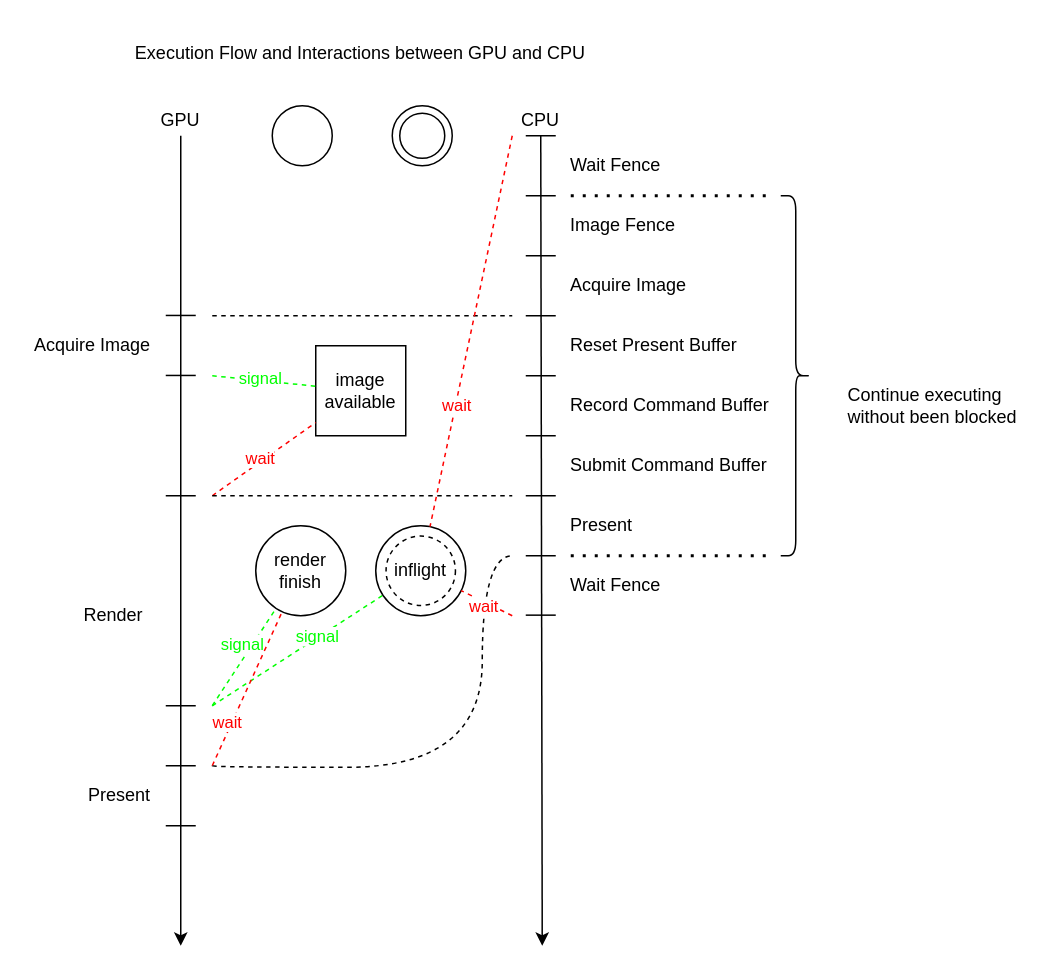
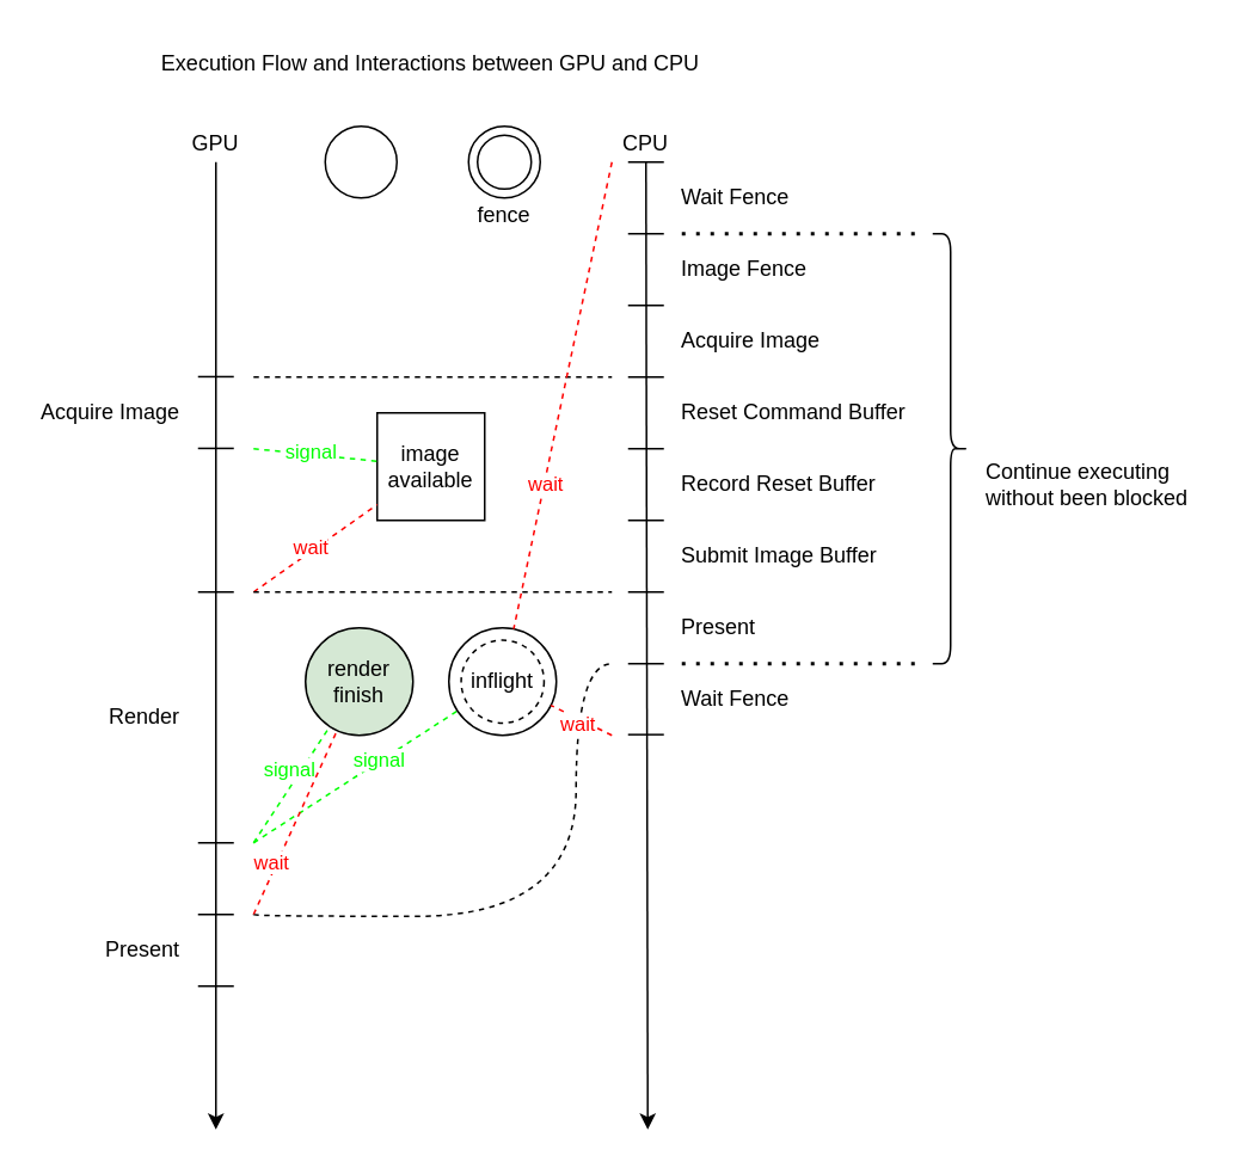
  <mxCell id="0" />
  <mxCell id="1" parent="0" />
  <mxCell id="2" value="" style="endArrow=classic;html=1;rounded=0;endFill=1;" edge="1" parent="1"><mxGeometry width="50" height="50" relative="1" as="geometry"><mxPoint x="360" y="90" as="sourcePoint" /><mxPoint x="361" y="630" as="targetPoint" /></mxGeometry></mxCell>
  <mxCell id="3" value="CPU" style="text;html=1;align=center;verticalAlign=middle;whiteSpace=wrap;rounded=0;" vertex="1" parent="1"><mxGeometry x="340" y="70" width="40" height="20" as="geometry" /></mxCell>
  <mxCell id="4" value="GPU" style="text;html=1;align=center;verticalAlign=middle;whiteSpace=wrap;rounded=0;" vertex="1" parent="1"><mxGeometry x="100" y="70" width="40" height="20" as="geometry" /></mxCell>
  <mxCell id="5" value="" style="endArrow=classic;html=1;rounded=0;endFill=1;" edge="1" parent="1"><mxGeometry width="50" height="50" relative="1" as="geometry"><mxPoint x="120" y="90" as="sourcePoint" /><mxPoint x="120" y="630" as="targetPoint" /></mxGeometry></mxCell>
  <mxCell id="6" value="" style="endArrow=none;html=1;rounded=0;" edge="1" parent="1"><mxGeometry width="50" height="50" relative="1" as="geometry"><mxPoint x="350" y="90" as="sourcePoint" /><mxPoint x="370" y="90" as="targetPoint" /></mxGeometry></mxCell>
  <mxCell id="7" value="Wait Fence" style="text;html=1;align=left;verticalAlign=middle;whiteSpace=wrap;rounded=0;spacingLeft=8;" vertex="1" parent="1"><mxGeometry x="370" y="100" width="90" height="20" as="geometry" /></mxCell>
  <mxCell id="8" value="" style="endArrow=none;html=1;rounded=0;" edge="1" parent="1"><mxGeometry width="50" height="50" relative="1" as="geometry"><mxPoint x="350" y="130" as="sourcePoint" /><mxPoint x="370" y="130" as="targetPoint" /></mxGeometry></mxCell>
  <mxCell id="9" value="Image Fence" style="text;html=1;align=left;verticalAlign=middle;whiteSpace=wrap;rounded=0;spacingLeft=8;" vertex="1" parent="1"><mxGeometry x="370" y="140" width="90" height="20" as="geometry" /></mxCell>
  <mxCell id="10" value="" style="endArrow=none;html=1;rounded=0;" edge="1" parent="1"><mxGeometry width="50" height="50" relative="1" as="geometry"><mxPoint x="350" y="170" as="sourcePoint" /><mxPoint x="370" y="170" as="targetPoint" /></mxGeometry></mxCell>
  <mxCell id="11" value="Acquire Image" style="text;html=1;align=left;verticalAlign=middle;whiteSpace=wrap;rounded=0;spacingLeft=8;" vertex="1" parent="1"><mxGeometry x="370" y="180" width="100" height="20" as="geometry" /></mxCell>
  <mxCell id="12" value="" style="endArrow=none;html=1;rounded=0;" edge="1" parent="1"><mxGeometry width="50" height="50" relative="1" as="geometry"><mxPoint x="350" y="210" as="sourcePoint" /><mxPoint x="370" y="210" as="targetPoint" /></mxGeometry></mxCell>
- <mxCell id="13" value="Reset Present Buffer" style="text;html=1;align=left;verticalAlign=middle;whiteSpace=wrap;rounded=0;spacingLeft=8;" vertex="1" parent="1"><mxGeometry x="370" y="220" width="140" height="20" as="geometry" /></mxCell>
+ <mxCell id="13" value="Reset Command Buffer" style="text;html=1;align=left;verticalAlign=middle;whiteSpace=wrap;rounded=0;spacingLeft=8;" vertex="1" parent="1"><mxGeometry x="370" y="220" width="140" height="20" as="geometry" /></mxCell>
  <mxCell id="14" value="" style="endArrow=none;html=1;rounded=0;" edge="1" parent="1"><mxGeometry width="50" height="50" relative="1" as="geometry"><mxPoint x="350" y="250" as="sourcePoint" /><mxPoint x="370" y="250" as="targetPoint" /></mxGeometry></mxCell>
- <mxCell id="15" value="Record Command Buffer" style="text;html=1;align=left;verticalAlign=middle;whiteSpace=wrap;rounded=0;spacingLeft=8;" vertex="1" parent="1"><mxGeometry x="370" y="260" width="150" height="20" as="geometry" /></mxCell>
+ <mxCell id="15" value="Record Reset Buffer" style="text;html=1;align=left;verticalAlign=middle;whiteSpace=wrap;rounded=0;spacingLeft=8;" vertex="1" parent="1"><mxGeometry x="370" y="260" width="150" height="20" as="geometry" /></mxCell>
  <mxCell id="16" value="" style="endArrow=none;html=1;rounded=0;" edge="1" parent="1"><mxGeometry width="50" height="50" relative="1" as="geometry"><mxPoint x="350" y="290" as="sourcePoint" /><mxPoint x="370" y="290" as="targetPoint" /></mxGeometry></mxCell>
- <mxCell id="17" value="Submit Command Buffer" style="text;html=1;align=left;verticalAlign=middle;whiteSpace=wrap;rounded=0;spacingLeft=8;" vertex="1" parent="1"><mxGeometry x="370" y="300" width="150" height="20" as="geometry" /></mxCell>
+ <mxCell id="17" value="Submit Image Buffer" style="text;html=1;align=left;verticalAlign=middle;whiteSpace=wrap;rounded=0;spacingLeft=8;" vertex="1" parent="1"><mxGeometry x="370" y="300" width="150" height="20" as="geometry" /></mxCell>
  <mxCell id="18" value="" style="shape=curlyBracket;whiteSpace=wrap;html=1;rounded=1;flipH=1;labelPosition=right;verticalLabelPosition=middle;align=left;verticalAlign=middle;" vertex="1" parent="1"><mxGeometry x="520" y="130" width="20" height="240" as="geometry" /></mxCell>
- <mxCell id="19" value="Continue executing&lt;br&gt;without been blocked" style="text;html=1;align=left;verticalAlign=middle;whiteSpace=wrap;rounded=0;spacingLeft=8;" vertex="1" parent="1"><mxGeometry x="555" y="250" width="130" height="40" as="geometry" /></mxCell>
+ <mxCell id="19" value="Continue executing&lt;br&gt;without been blocked" style="text;html=1;align=left;verticalAlign=middle;whiteSpace=wrap;rounded=0;spacingLeft=8;" vertex="1" parent="1"><mxGeometry x="540" y="250" width="130" height="40" as="geometry" /></mxCell>
  <mxCell id="20" value="image&lt;br&gt;available" style="whiteSpace=wrap;html=1;aspect=fixed;rounded=0;" vertex="1" parent="1"><mxGeometry x="210" y="230" width="60" height="60" as="geometry" /></mxCell>
  <mxCell id="21" value="" style="endArrow=none;html=1;rounded=0;" edge="1" parent="1"><mxGeometry width="50" height="50" relative="1" as="geometry"><mxPoint x="110" y="209.8" as="sourcePoint" /><mxPoint x="130" y="209.8" as="targetPoint" /></mxGeometry></mxCell>
  <mxCell id="22" value="Acquire Image" style="text;html=1;align=right;verticalAlign=middle;whiteSpace=wrap;rounded=0;spacingRight=8;" vertex="1" parent="1"><mxGeometry x="20" y="220" width="90" height="20" as="geometry" /></mxCell>
  <mxCell id="23" value="" style="endArrow=none;dashed=1;html=1;rounded=0;" edge="1" parent="1"><mxGeometry width="50" height="50" relative="1" as="geometry"><mxPoint x="141" y="210" as="sourcePoint" /><mxPoint x="341" y="210" as="targetPoint" /></mxGeometry></mxCell>
  <mxCell id="24" value="" style="endArrow=none;html=1;rounded=0;" edge="1" parent="1"><mxGeometry width="50" height="50" relative="1" as="geometry"><mxPoint x="110" y="330" as="sourcePoint" /><mxPoint x="130" y="330" as="targetPoint" /></mxGeometry></mxCell>
- <mxCell id="25" value="Render" style="text;html=1;align=right;verticalAlign=middle;whiteSpace=wrap;rounded=0;spacingRight=8;" vertex="1" parent="1"><mxGeometry x="15" y="400" width="90" height="20" as="geometry" /></mxCell>
+ <mxCell id="25" value="Render" style="text;html=1;align=right;verticalAlign=middle;whiteSpace=wrap;rounded=0;spacingRight=8;" vertex="1" parent="1"><mxGeometry x="20" y="390" width="90" height="20" as="geometry" /></mxCell>
  <mxCell id="26" value="" style="endArrow=none;dashed=1;html=1;rounded=0;fillColor=#d5e8d4;strokeColor=#00FF00;gradientColor=#97d077;" edge="1" parent="1" target="20"><mxGeometry width="50" height="50" relative="1" as="geometry"><mxPoint x="141" y="250" as="sourcePoint" /><mxPoint x="351" y="180" as="targetPoint" /></mxGeometry></mxCell>
  <mxCell id="27" value="signal" style="edgeLabel;html=1;align=center;verticalAlign=middle;resizable=0;points=[];fontColor=#00FF00;" vertex="1" connectable="0" parent="26"><mxGeometry x="0.178" relative="1" as="geometry"><mxPoint x="-9" y="-3" as="offset" /></mxGeometry></mxCell>
  <mxCell id="28" value="" style="endArrow=none;dashed=1;html=1;rounded=0;strokeColor=#FF0000;" edge="1" parent="1" target="20"><mxGeometry width="50" height="50" relative="1" as="geometry"><mxPoint x="141" y="330" as="sourcePoint" /><mxPoint x="217" y="239" as="targetPoint" /></mxGeometry></mxCell>
  <mxCell id="29" value="wait" style="edgeLabel;html=1;align=center;verticalAlign=middle;resizable=0;points=[];fontColor=#FF0000;" vertex="1" connectable="0" parent="28"><mxGeometry x="0.178" relative="1" as="geometry"><mxPoint x="-9" y="3" as="offset" /></mxGeometry></mxCell>
  <mxCell id="30" value="" style="endArrow=none;dashed=1;html=1;rounded=0;" edge="1" parent="1"><mxGeometry width="50" height="50" relative="1" as="geometry"><mxPoint x="141" y="330" as="sourcePoint" /><mxPoint x="341" y="330" as="targetPoint" /></mxGeometry></mxCell>
- <mxCell id="31" value="render&lt;br&gt;finish" style="ellipse;whiteSpace=wrap;html=1;aspect=fixed;" vertex="1" parent="1"><mxGeometry x="170" y="350" width="60" height="60" as="geometry" /></mxCell>
+ <mxCell id="31" value="render&lt;br&gt;finish" style="ellipse;whiteSpace=wrap;html=1;aspect=fixed;fillColor=#d5e8d4;" vertex="1" parent="1"><mxGeometry x="170" y="350" width="60" height="60" as="geometry" /></mxCell>
  <mxCell id="32" value="" style="endArrow=none;html=1;rounded=0;" edge="1" parent="1"><mxGeometry width="50" height="50" relative="1" as="geometry"><mxPoint x="350" y="330" as="sourcePoint" /><mxPoint x="370" y="330" as="targetPoint" /></mxGeometry></mxCell>
  <mxCell id="33" value="" style="endArrow=none;dashed=1;html=1;dashPattern=1 3;strokeWidth=2;rounded=0;" edge="1" parent="1"><mxGeometry width="50" height="50" relative="1" as="geometry"><mxPoint x="380" y="130" as="sourcePoint" /><mxPoint x="510" y="130" as="targetPoint" /></mxGeometry></mxCell>
  <mxCell id="34" value="" style="endArrow=none;dashed=1;html=1;dashPattern=1 3;strokeWidth=2;rounded=0;" edge="1" parent="1"><mxGeometry width="50" height="50" relative="1" as="geometry"><mxPoint x="380" y="370" as="sourcePoint" /><mxPoint x="510" y="370" as="targetPoint" /></mxGeometry></mxCell>
  <mxCell id="35" value="" style="endArrow=none;html=1;rounded=0;" edge="1" parent="1"><mxGeometry width="50" height="50" relative="1" as="geometry"><mxPoint x="110" y="249.8" as="sourcePoint" /><mxPoint x="130" y="249.8" as="targetPoint" /></mxGeometry></mxCell>
  <mxCell id="36" value="" style="endArrow=none;html=1;rounded=0;" edge="1" parent="1"><mxGeometry width="50" height="50" relative="1" as="geometry"><mxPoint x="110" y="470" as="sourcePoint" /><mxPoint x="130" y="470" as="targetPoint" /></mxGeometry></mxCell>
  <mxCell id="37" value="" style="endArrow=none;dashed=1;html=1;rounded=0;strokeColor=#00FF00;" edge="1" parent="1" target="31"><mxGeometry width="50" height="50" relative="1" as="geometry"><mxPoint x="141" y="470" as="sourcePoint" /><mxPoint x="212" y="272" as="targetPoint" /></mxGeometry></mxCell>
  <mxCell id="38" value="signal" style="edgeLabel;html=1;align=center;verticalAlign=middle;resizable=0;points=[];fontColor=#00FF00;" vertex="1" connectable="0" parent="37"><mxGeometry x="0.178" relative="1" as="geometry"><mxPoint x="-6" y="-3" as="offset" /></mxGeometry></mxCell>
  <mxCell id="39" value="" style="endArrow=none;dashed=1;html=1;rounded=0;strokeColor=#00FF00;" edge="1" parent="1" target="42"><mxGeometry width="50" height="50" relative="1" as="geometry"><mxPoint x="141" y="470" as="sourcePoint" /><mxPoint x="212" y="392" as="targetPoint" /></mxGeometry></mxCell>
  <mxCell id="40" value="signal" style="edgeLabel;html=1;align=center;verticalAlign=middle;resizable=0;points=[];fontColor=#00FF00;" vertex="1" connectable="0" parent="39"><mxGeometry x="0.178" relative="1" as="geometry"><mxPoint x="2" y="-3" as="offset" /></mxGeometry></mxCell>
  <mxCell id="41" value="" style="group" vertex="1" connectable="0" parent="1"><mxGeometry x="250" y="350" width="60" height="60" as="geometry" /></mxCell>
  <mxCell id="42" value="" style="ellipse;whiteSpace=wrap;html=1;aspect=fixed;" vertex="1" parent="41"><mxGeometry width="60" height="60" as="geometry" /></mxCell>
  <mxCell id="43" value="inflight" style="ellipse;whiteSpace=wrap;html=1;aspect=fixed;dashed=1;" vertex="1" parent="41"><mxGeometry x="6.88" y="6.88" width="46.25" height="46.25" as="geometry" /></mxCell>
  <mxCell id="44" value="" style="endArrow=none;html=1;rounded=0;" edge="1" parent="1"><mxGeometry width="50" height="50" relative="1" as="geometry"><mxPoint x="350" y="370" as="sourcePoint" /><mxPoint x="370" y="370" as="targetPoint" /></mxGeometry></mxCell>
  <mxCell id="45" value="Present" style="text;html=1;align=left;verticalAlign=middle;whiteSpace=wrap;rounded=0;spacingLeft=8;" vertex="1" parent="1"><mxGeometry x="370" y="340" width="150" height="20" as="geometry" /></mxCell>
  <mxCell id="46" value="" style="endArrow=none;html=1;rounded=0;" edge="1" parent="1"><mxGeometry width="50" height="50" relative="1" as="geometry"><mxPoint x="110" y="510" as="sourcePoint" /><mxPoint x="130" y="510" as="targetPoint" /></mxGeometry></mxCell>
  <mxCell id="47" value="Present" style="text;html=1;align=right;verticalAlign=middle;whiteSpace=wrap;rounded=0;spacingRight=8;" vertex="1" parent="1"><mxGeometry x="20" y="520" width="90" height="20" as="geometry" /></mxCell>
  <mxCell id="48" value="" style="endArrow=none;html=1;rounded=0;" edge="1" parent="1"><mxGeometry width="50" height="50" relative="1" as="geometry"><mxPoint x="110" y="550" as="sourcePoint" /><mxPoint x="130" y="550" as="targetPoint" /></mxGeometry></mxCell>
  <mxCell id="49" value="" style="endArrow=none;dashed=1;html=1;rounded=0;strokeColor=#FF0000;" edge="1" parent="1" target="31"><mxGeometry width="50" height="50" relative="1" as="geometry"><mxPoint x="141" y="510" as="sourcePoint" /><mxPoint x="186" y="416" as="targetPoint" /></mxGeometry></mxCell>
  <mxCell id="50" value="wait" style="edgeLabel;html=1;align=center;verticalAlign=middle;resizable=0;points=[];fontColor=#FF0000;" vertex="1" connectable="0" parent="49"><mxGeometry x="0.178" relative="1" as="geometry"><mxPoint x="-18" y="31" as="offset" /></mxGeometry></mxCell>
  <mxCell id="51" value="" style="endArrow=none;dashed=1;html=1;rounded=0;strokeColor=#FF0000;" edge="1" parent="1" target="42"><mxGeometry width="50" height="50" relative="1" as="geometry"><mxPoint x="341" y="90" as="sourcePoint" /><mxPoint x="190" y="418" as="targetPoint" /></mxGeometry></mxCell>
  <mxCell id="52" value="wait" style="edgeLabel;html=1;align=center;verticalAlign=middle;resizable=0;points=[];fontColor=#FF0000;" vertex="1" connectable="0" parent="51"><mxGeometry x="0.178" relative="1" as="geometry"><mxPoint x="-5" y="26" as="offset" /></mxGeometry></mxCell>
  <mxCell id="53" value="" style="endArrow=none;dashed=1;html=1;rounded=0;edgeStyle=orthogonalEdgeStyle;curved=1;" edge="1" parent="1"><mxGeometry width="50" height="50" relative="1" as="geometry"><mxPoint x="141" y="510" as="sourcePoint" /><mxPoint x="341" y="370" as="targetPoint" /><Array as="points"><mxPoint x="141" y="511" /><mxPoint x="321" y="511" /><mxPoint x="321" y="370" /></Array></mxGeometry></mxCell>
  <mxCell id="54" value="" style="endArrow=none;html=1;rounded=0;" edge="1" parent="1"><mxGeometry width="50" height="50" relative="1" as="geometry"><mxPoint x="350" y="409.6" as="sourcePoint" /><mxPoint x="370" y="409.6" as="targetPoint" /></mxGeometry></mxCell>
  <mxCell id="55" value="Wait Fence" style="text;html=1;align=left;verticalAlign=middle;whiteSpace=wrap;rounded=0;spacingLeft=8;" vertex="1" parent="1"><mxGeometry x="370" y="380" width="90" height="20" as="geometry" /></mxCell>
  <mxCell id="56" value="" style="endArrow=none;dashed=1;html=1;rounded=0;strokeColor=#FF0000;" edge="1" parent="1" target="42"><mxGeometry width="50" height="50" relative="1" as="geometry"><mxPoint x="341" y="410" as="sourcePoint" /><mxPoint x="297" y="361" as="targetPoint" /></mxGeometry></mxCell>
  <mxCell id="57" value="wait" style="edgeLabel;html=1;align=center;verticalAlign=middle;resizable=0;points=[];fontColor=#FF0000;" vertex="1" connectable="0" parent="56"><mxGeometry x="0.178" relative="1" as="geometry"><mxPoint y="3" as="offset" /></mxGeometry></mxCell>
  <mxCell id="58" value="" style="ellipse;whiteSpace=wrap;html=1;aspect=fixed;" vertex="1" parent="1"><mxGeometry x="181" y="70" width="40" height="40" as="geometry" /></mxCell>
  <mxCell id="59" value="" style="ellipse;whiteSpace=wrap;html=1;aspect=fixed;" vertex="1" parent="1"><mxGeometry x="261" y="70" width="40" height="40" as="geometry" /></mxCell>
  <mxCell id="60" value="" style="ellipse;whiteSpace=wrap;html=1;aspect=fixed;" vertex="1" parent="1"><mxGeometry x="266" y="75" width="30" height="30" as="geometry" /></mxCell>
+ <mxCell id="61" value="fence" style="text;html=1;align=center;verticalAlign=middle;whiteSpace=wrap;rounded=0;" vertex="1" parent="1"><mxGeometry x="251" y="110" width="60" height="20" as="geometry" /></mxCell>
  <mxCell id="62" value="Execution Flow and Interactions between GPU and CPU" style="text;html=1;align=center;verticalAlign=middle;whiteSpace=wrap;rounded=0;" vertex="1" parent="1"><mxGeometry x="80" y="20" width="320" height="30" as="geometry" /></mxCell>
